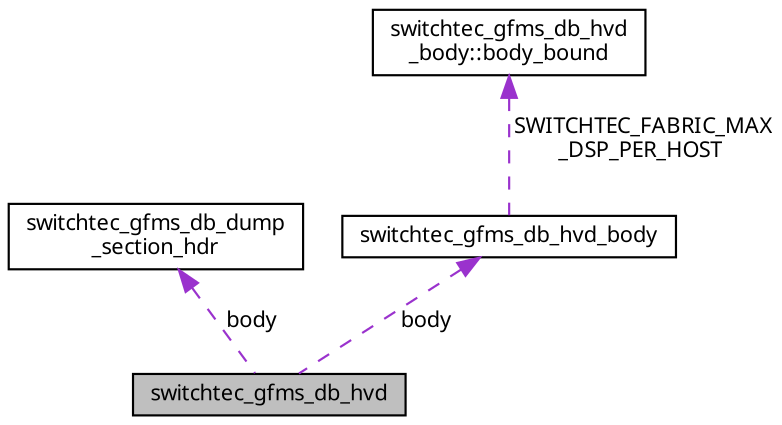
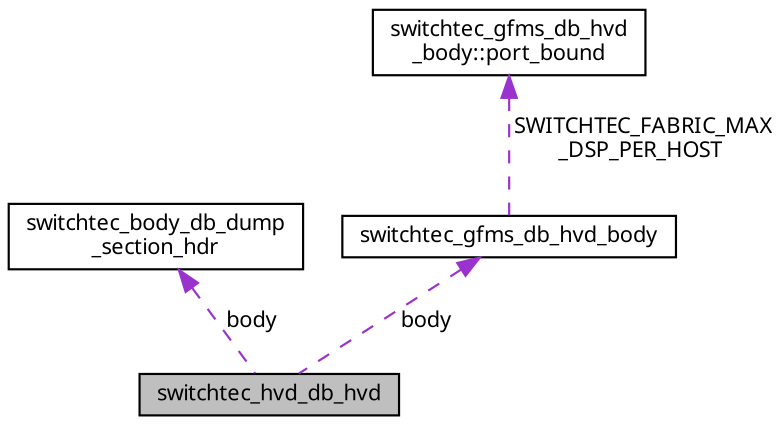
  digraph {
    fontname="Noto Sans"
    node [color=black fillcolor=white fontname="Noto Sans" fontsize=10 shape=record style=filled]
    edge [color=darkorchid3 dir=back fontname="Noto Sans" fontsize=10 labelfontname=Helvetica labelfontsize=10 style=dashed]
-   n1 [fillcolor=grey75 fontcolor=black height=0.2 label=switchtec_gfms_db_hvd width=0.4]
-   n2 [height=0.2 label="switchtec_gfms_db_dump\l_section_hdr" width=0.4]
+   n1 [fillcolor=grey75 fontcolor=black height=0.2 label=switchtec_hvd_db_hvd width=0.4]
+   n2 [height=0.2 label="switchtec_body_db_dump\l_section_hdr" width=0.4]
    n3 [height=0.2 label=switchtec_gfms_db_hvd_body width=0.4]
-   n4 [height=0.2 label="switchtec_gfms_db_hvd\l_body::body_bound" width=0.4]
+   n4 [height=0.2 label="switchtec_gfms_db_hvd\l_body::port_bound" width=0.4]
    n2 -> n1 [label=" body"]
    n3 -> n1 [label=" body"]
    n4 -> n3 [label=" SWITCHTEC_FABRIC_MAX\l_DSP_PER_HOST"]
  }
